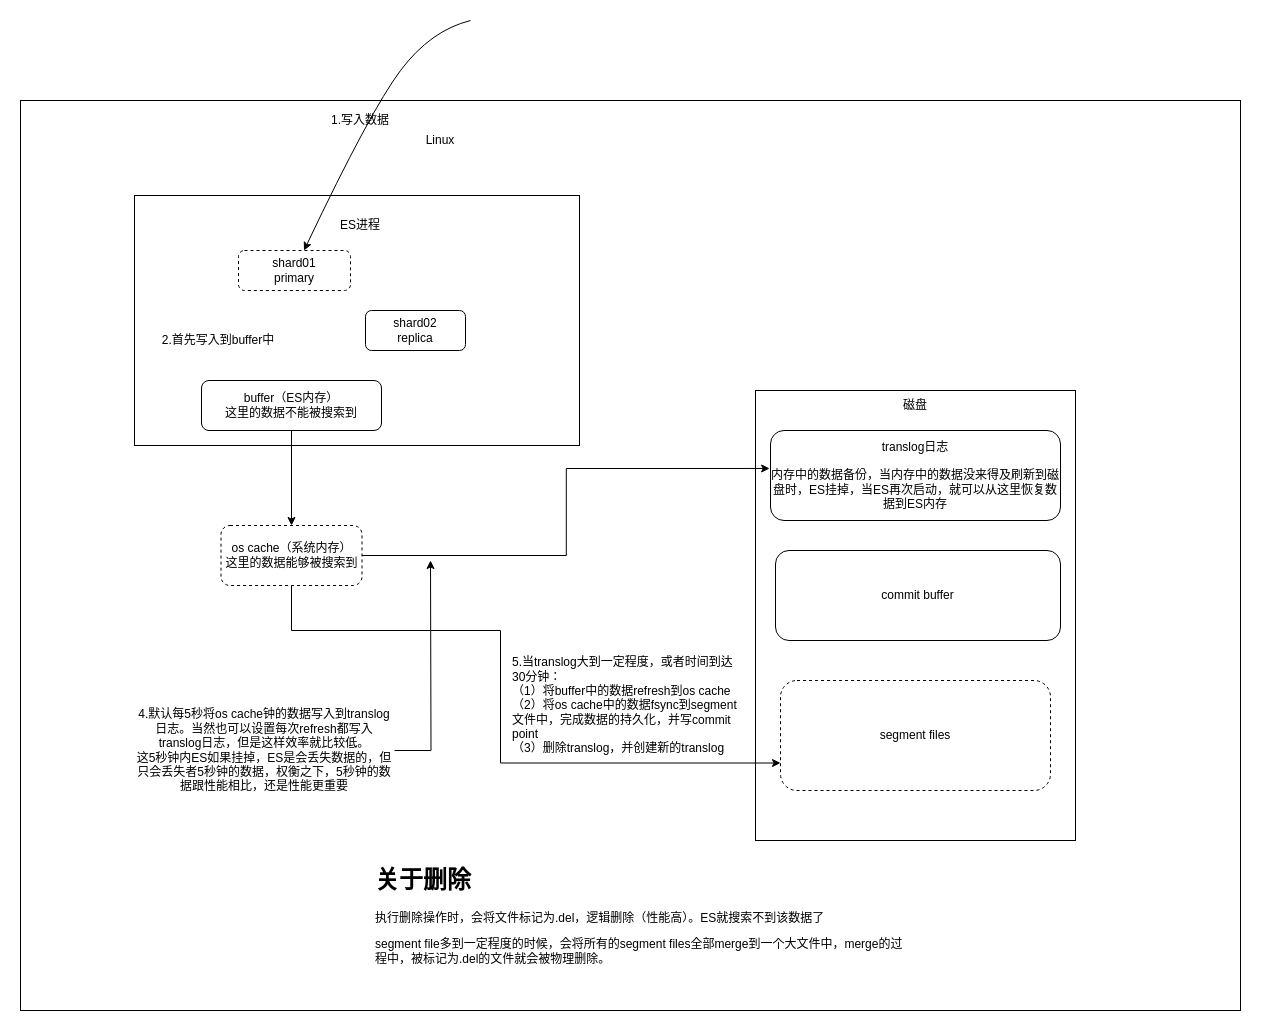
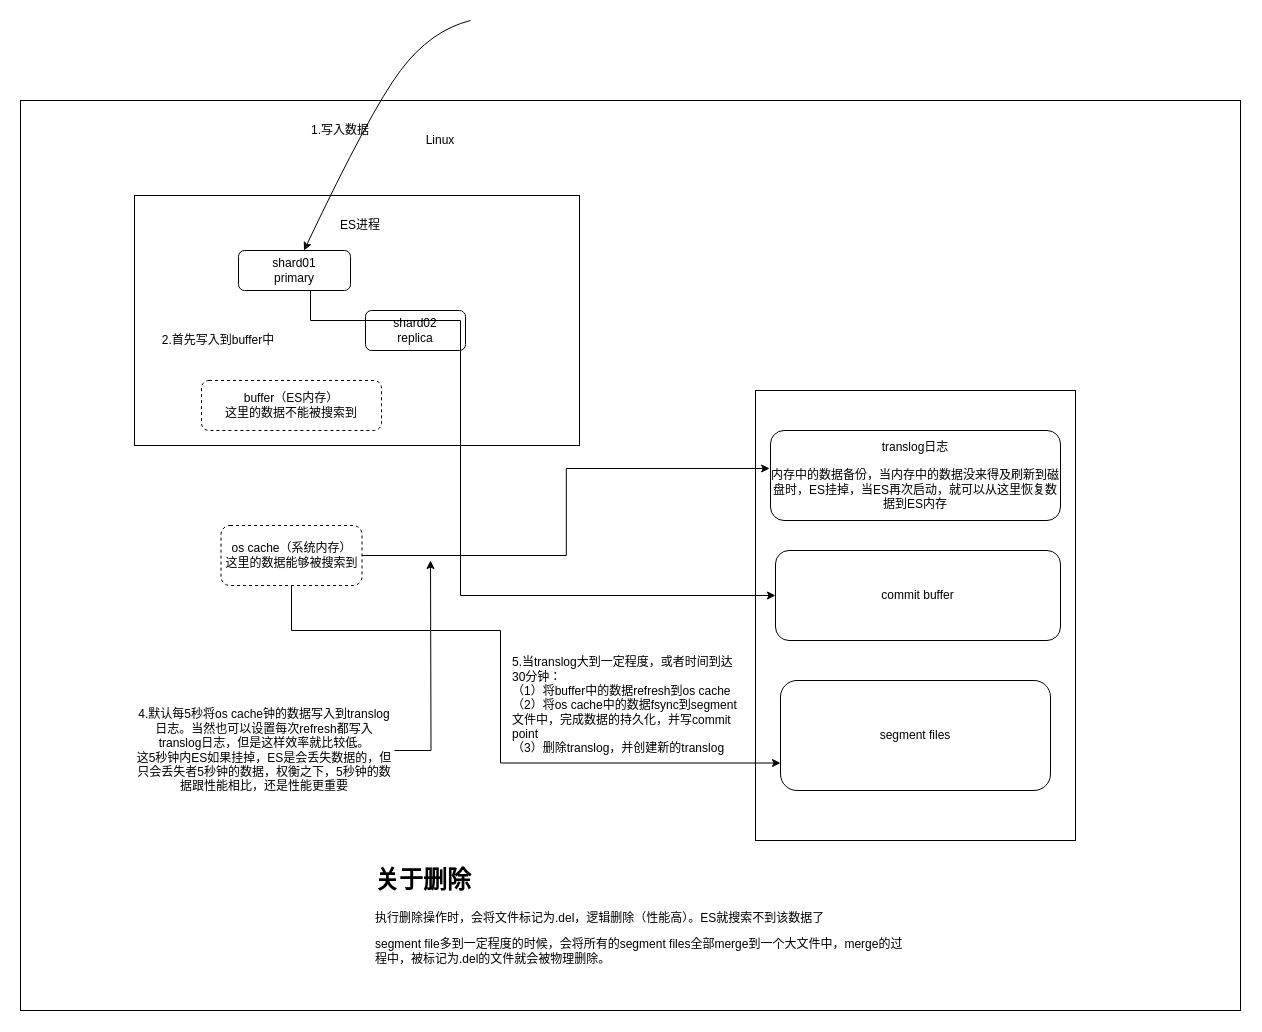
  <mxCell id="0" />
  <mxCell id="1" parent="0" />
  <mxCell id="2" value="" style="rounded=0;whiteSpace=wrap;html=1;" vertex="1" parent="1"><mxGeometry x="20" y="100" width="1220" height="910" as="geometry" /></mxCell>
  <mxCell id="3" value="Linux" style="text;html=1;strokeColor=none;fillColor=none;align=center;verticalAlign=middle;whiteSpace=wrap;rounded=0;" vertex="1" parent="1"><mxGeometry x="420" y="130" width="40" height="20" as="geometry" /></mxCell>
  <mxCell id="4" value="" style="rounded=0;whiteSpace=wrap;html=1;" vertex="1" parent="1"><mxGeometry x="134" y="195" width="445" height="250" as="geometry" /></mxCell>
  <mxCell id="5" value="ES进程" style="text;html=1;strokeColor=none;fillColor=none;align=center;verticalAlign=middle;whiteSpace=wrap;rounded=0;" vertex="1" parent="1"><mxGeometry x="305" y="215" width="110" height="20" as="geometry" /></mxCell>
- <mxCell id="6" value="shard01&lt;br&gt;primary" style="rounded=1;whiteSpace=wrap;html=1;dashed=1;" vertex="1" parent="1"><mxGeometry x="238" y="250" width="112" height="40" as="geometry" /></mxCell>
+ <mxCell id="6" value="shard01&lt;br&gt;primary" style="rounded=1;whiteSpace=wrap;html=1;" vertex="1" parent="1"><mxGeometry x="238" y="250" width="112" height="40" as="geometry" /></mxCell>
  <mxCell id="7" value="shard02&lt;br&gt;replica" style="rounded=1;whiteSpace=wrap;html=1;" vertex="1" parent="1"><mxGeometry x="365" y="310" width="100" height="40" as="geometry" /></mxCell>
- <mxCell id="8" style="edgeStyle=orthogonalEdgeStyle;rounded=0;orthogonalLoop=1;jettySize=auto;html=1;" edge="1" parent="1" source="9" target="14"><mxGeometry relative="1" as="geometry" /></mxCell>
- <mxCell id="9" value="buffer（ES内存）&lt;br&gt;这里的数据不能被搜索到" style="rounded=1;whiteSpace=wrap;html=1;" vertex="1" parent="1"><mxGeometry x="201" y="380" width="180" height="50" as="geometry" /></mxCell>
+ <mxCell id="9" value="buffer（ES内存）&lt;br&gt;这里的数据不能被搜索到" style="rounded=1;whiteSpace=wrap;html=1;dashed=1;" vertex="1" parent="1"><mxGeometry x="201" y="380" width="180" height="50" as="geometry" /></mxCell>
  <mxCell id="10" value="" style="curved=1;endArrow=classic;html=1;" edge="1" parent="1" target="6"><mxGeometry width="50" height="50" relative="1" as="geometry"><mxPoint x="470" y="20" as="sourcePoint" /><mxPoint x="400" y="40" as="targetPoint" /><Array as="points"><mxPoint x="430" y="30" /><mxPoint x="370" y="110" /></Array></mxGeometry></mxCell>
- <mxCell id="11" value="1.写入数据" style="text;html=1;strokeColor=none;fillColor=none;align=center;verticalAlign=middle;whiteSpace=wrap;rounded=0;" vertex="1" parent="1"><mxGeometry x="330" y="110" width="60" height="20" as="geometry" /></mxCell>
+ <mxCell id="11" value="1.写入数据" style="text;html=1;strokeColor=none;fillColor=none;align=center;verticalAlign=middle;whiteSpace=wrap;rounded=0;" vertex="1" parent="1"><mxGeometry x="310" y="120" width="60" height="20" as="geometry" /></mxCell>
  <mxCell id="12" value="Text" style="text;html=1;strokeColor=none;fillColor=none;align=center;verticalAlign=middle;whiteSpace=wrap;rounded=0;" vertex="1" parent="1"><mxGeometry x="880" y="550" width="40" height="20" as="geometry" /></mxCell>
  <mxCell id="13" value="2.首先写入到buffer中" style="text;html=1;strokeColor=none;fillColor=none;align=center;verticalAlign=middle;whiteSpace=wrap;rounded=0;" vertex="1" parent="1"><mxGeometry x="90" y="330" width="256" height="20" as="geometry" /></mxCell>
  <mxCell id="14" value="os&amp;nbsp;cache（系统内存）&lt;br&gt;这里的数据能够被搜索到" style="rounded=1;whiteSpace=wrap;html=1;dashed=1;" vertex="1" parent="1"><mxGeometry x="220.5" y="525" width="141" height="60" as="geometry" /></mxCell>
  <mxCell id="15" value="" style="rounded=0;whiteSpace=wrap;html=1;" vertex="1" parent="1"><mxGeometry x="755" y="390" width="320" height="450" as="geometry" /></mxCell>
- <mxCell id="16" value="磁盘" style="text;html=1;strokeColor=none;fillColor=none;align=center;verticalAlign=middle;whiteSpace=wrap;rounded=0;" vertex="1" parent="1"><mxGeometry x="895" y="395" width="40" height="20" as="geometry" /></mxCell>
  <mxCell id="17" value="translog日志&lt;br&gt;&lt;br&gt;内存中的数据备份，当内存中的数据没来得及刷新到磁盘时，ES挂掉，当ES再次启动，就可以从这里恢复数据到ES内存" style="rounded=1;whiteSpace=wrap;html=1;" vertex="1" parent="1"><mxGeometry y="430" width="290" height="90" as="geometry" x="770" /></mxCell>
  <mxCell id="18" style="edgeStyle=orthogonalEdgeStyle;rounded=0;orthogonalLoop=1;jettySize=auto;html=1;" edge="1" parent="1" source="19"><mxGeometry relative="1" as="geometry"><mxPoint x="430" y="560" as="targetPoint" /></mxGeometry></mxCell>
  <mxCell id="19" value="4.默认每5秒将os cache钟的数据写入到translog日志。当然也可以设置每次refresh都写入translog日志，但是这样效率就比较低。&lt;br&gt;这5秒钟内ES如果挂掉，ES是会丢失数据的，但只会丢失者5秒钟的数据，权衡之下，5秒钟的数据跟性能相比，还是性能更重要" style="text;html=1;strokeColor=none;fillColor=none;align=center;verticalAlign=middle;whiteSpace=wrap;rounded=0;" vertex="1" parent="1"><mxGeometry x="134" y="690" width="260" height="120" as="geometry" /></mxCell>
  <mxCell id="20" style="edgeStyle=orthogonalEdgeStyle;rounded=0;orthogonalLoop=1;jettySize=auto;html=1;entryX=-0.003;entryY=0.422;entryDx=0;entryDy=0;entryPerimeter=0;" edge="1" parent="1" source="14" target="17"><mxGeometry relative="1" as="geometry" /></mxCell>
  <mxCell id="21" value="commit buffer" style="rounded=1;whiteSpace=wrap;html=1;" vertex="1" parent="1"><mxGeometry x="775" y="550" width="285" height="90" as="geometry" /></mxCell>
- <mxCell id="23" value="segment files" style="rounded=1;whiteSpace=wrap;html=1;dashed=1;" vertex="1" parent="1"><mxGeometry x="780" y="680" width="270" height="110" as="geometry" /></mxCell>
+ <mxCell id="22" style="edgeStyle=orthogonalEdgeStyle;rounded=0;orthogonalLoop=1;jettySize=auto;html=1;entryX=0;entryY=0.5;entryDx=0;entryDy=0;" edge="1" parent="1" source="6" target="21"><mxGeometry relative="1" as="geometry"><Array as="points"><mxPoint x="310" y="320" /><mxPoint x="460" y="320" /><mxPoint x="460" y="595" /></Array></mxGeometry></mxCell>
+ <mxCell id="23" value="segment files" style="rounded=1;whiteSpace=wrap;html=1;" vertex="1" parent="1"><mxGeometry x="780" y="680" width="270" height="110" as="geometry" /></mxCell>
  <mxCell id="24" style="edgeStyle=orthogonalEdgeStyle;rounded=0;orthogonalLoop=1;jettySize=auto;html=1;entryX=0;entryY=0.75;entryDx=0;entryDy=0;" edge="1" parent="1" source="14" target="23"><mxGeometry relative="1" as="geometry"><Array as="points"><mxPoint x="291" y="630" /><mxPoint x="500" y="630" /><mxPoint x="500" y="763" /></Array></mxGeometry></mxCell>
  <mxCell id="25" value="5.当translog大到一定程度，或者时间到达30分钟：&lt;br&gt;（1）将buffer中的数据refresh到os cache&lt;br&gt;（2）将os cache中的数据fsync到segment 文件中，完成数据的持久化，并写commit point&lt;br&gt;（3）删除translog，并创建新的translog" style="text;html=1;strokeColor=none;fillColor=none;align=left;verticalAlign=middle;whiteSpace=wrap;rounded=0;" vertex="1" parent="1"><mxGeometry x="510" y="650" width="230" height="110" as="geometry" /></mxCell>
  <mxCell id="26" value="&lt;h1&gt;关于删除&lt;/h1&gt;&lt;p&gt;执行删除操作时，会将文件标记为.del，逻辑删除（性能高）。ES就搜索不到该数据了&lt;/p&gt;&lt;p&gt;segment file多到一定程度的时候，会将所有的segment files全部merge到一个大文件中，merge的过程中，被标记为.del的文件就会被物理删除。&lt;/p&gt;" style="text;html=1;strokeColor=none;fillColor=none;spacing=5;spacingTop=-20;whiteSpace=wrap;overflow=hidden;rounded=0;" vertex="1" parent="1"><mxGeometry x="370" y="860" width="540" height="120" as="geometry" /></mxCell>
